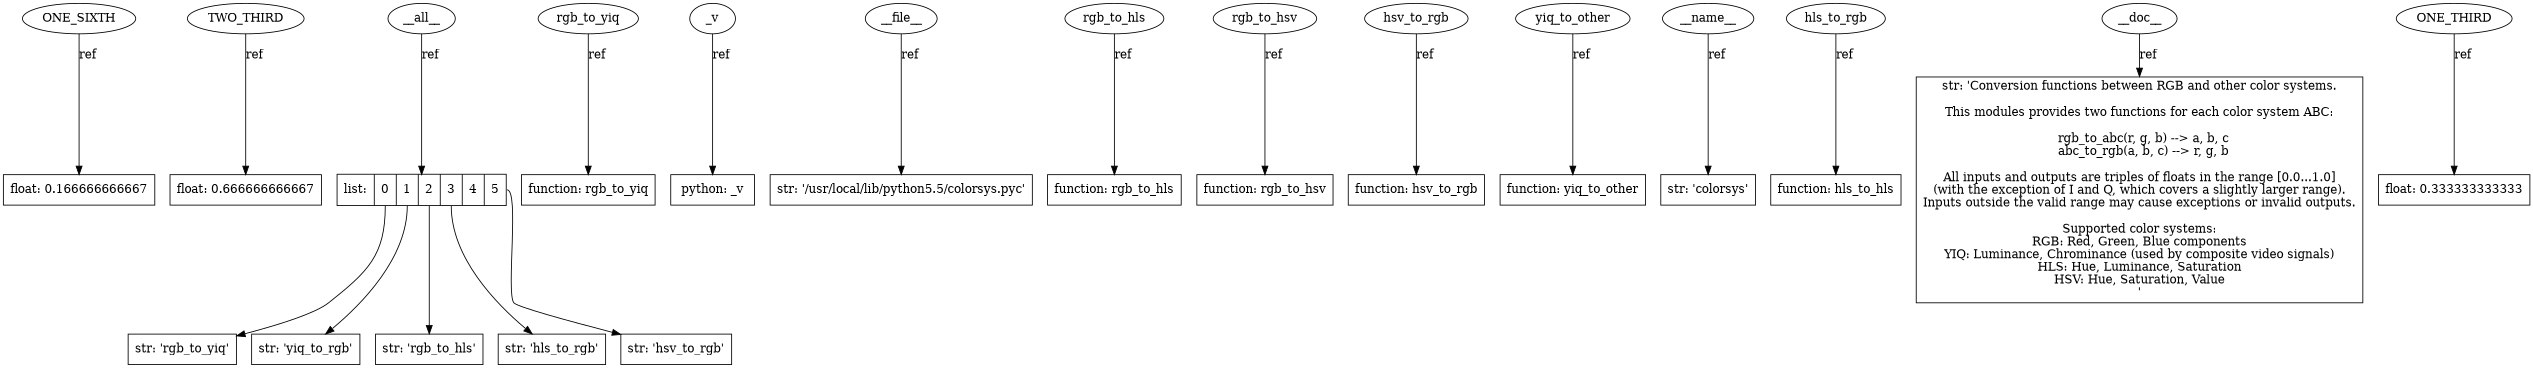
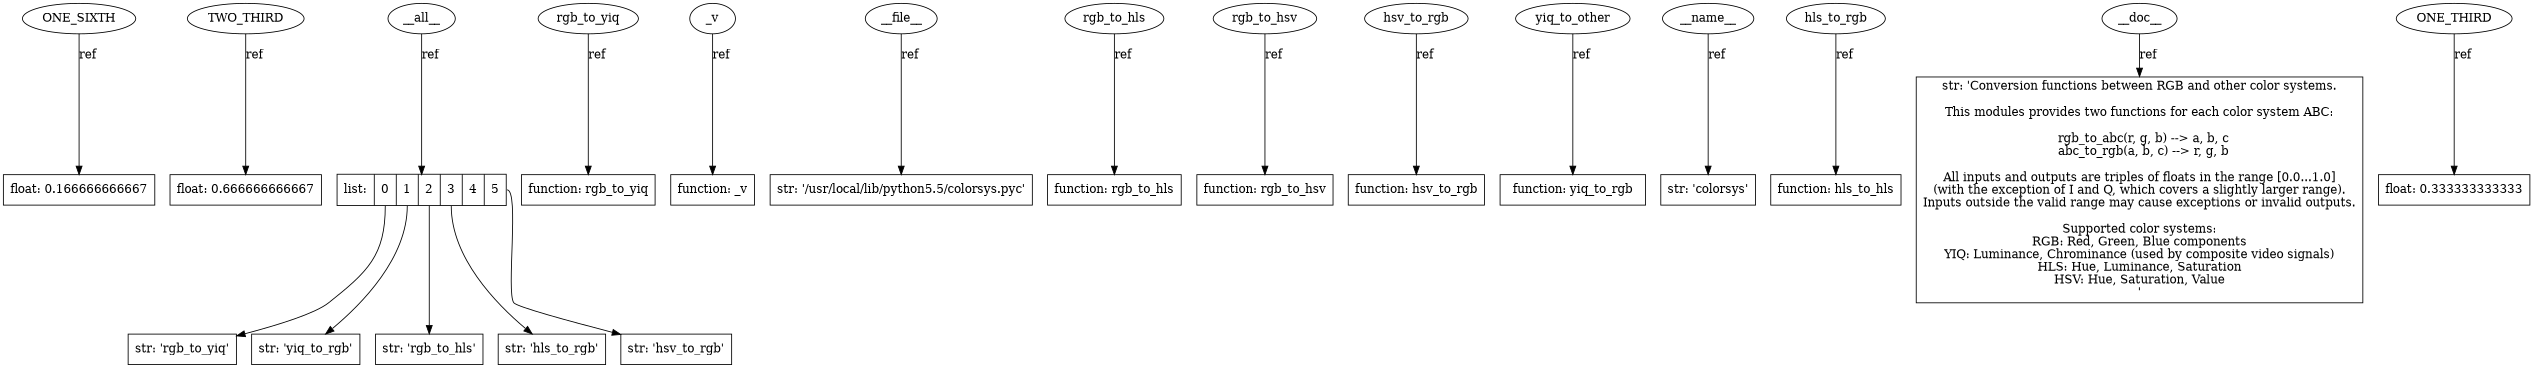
  digraph {
    node [shape=box]
    n1 [label=ONE_SIXTH shape=ellipse]
    n2 [label="float: 0.166666666667"]
    n3 [label=TWO_THIRD shape=ellipse]
    n4 [label="float: 0.666666666667"]
    n5 [label=__all__ shape=ellipse]
    n6 [label="list: | <0> 0|<1> 1|<2> 2|<3> 3|<4> 4|<5> 5" shape=record]
    n7 [label="str: 'rgb_to_yiq'"]
    n8 [label="str: 'yiq_to_rgb'"]
    n9 [label="str: 'rgb_to_hls'"]
    n10 [label="str: 'hls_to_rgb'"]
    n11 [label="str: 'hsv_to_rgb'"]
    n12 [label=rgb_to_yiq shape=ellipse]
    n13 [label="function: rgb_to_yiq"]
    n14 [label=_v shape=ellipse]
-   n15 [label="python: _v"]
+   n15 [label="function: _v"]
    n16 [label=__file__ shape=ellipse]
    n17 [label="str: '/usr/local/lib/python5.5/colorsys.pyc'"]
    n18 [label=rgb_to_hls shape=ellipse]
    n19 [label="function: rgb_to_hls"]
    n20 [label=rgb_to_hsv shape=ellipse]
    n21 [label="function: rgb_to_hsv"]
    n22 [label=hsv_to_rgb shape=ellipse]
    n23 [label="function: hsv_to_rgb"]
    n24 [label=yiq_to_other shape=ellipse]
-   n25 [label="function: yiq_to_other"]
+   n25 [label="function: yiq_to_rgb"]
    n26 [label=__name__ shape=ellipse]
    n27 [label="str: 'colorsys'"]
    n28 [label=hls_to_rgb shape=ellipse]
    n29 [label="function: hls_to_hls"]
    n30 [label=__doc__ shape=ellipse]
    n31 [label="str: 'Conversion functions between RGB and other color systems.\n\nThis modules provides two functions for each color system ABC:\n\n  rgb_to_abc(r, g, b) --> a, b, c\n  abc_to_rgb(a, b, c) --> r, g, b\n\nAll inputs and outputs are triples of floats in the range [0.0...1.0]\n(with the exception of I and Q, which covers a slightly larger range).\nInputs outside the valid range may cause exceptions or invalid outputs.\n\nSupported color systems:\nRGB: Red, Green, Blue components\nYIQ: Luminance, Chrominance (used by composite video signals)\nHLS: Hue, Luminance, Saturation\nHSV: Hue, Saturation, Value\n'"]
    n32 [label=ONE_THIRD shape=ellipse]
    n33 [label="float: 0.333333333333"]
    n1 -> n2 [label=ref]
    n3 -> n4 [label=ref]
    n5 -> n6 [label=ref]
    n6 -> n7 [tailport=0]
    n6 -> n8 [tailport=1]
    n6 -> n9 [tailport=2]
    n6 -> n10 [tailport=3]
    n6 -> n11 [tailport=5]
    n12 -> n13 [label=ref]
    n14 -> n15 [label=ref]
    n16 -> n17 [label=ref]
    n18 -> n19 [label=ref]
    n20 -> n21 [label=ref]
    n22 -> n23 [label=ref]
    n24 -> n25 [label=ref]
    n26 -> n27 [label=ref]
    n28 -> n29 [label=ref]
    n30 -> n31 [label=ref]
    n32 -> n33 [label=ref]
  }
